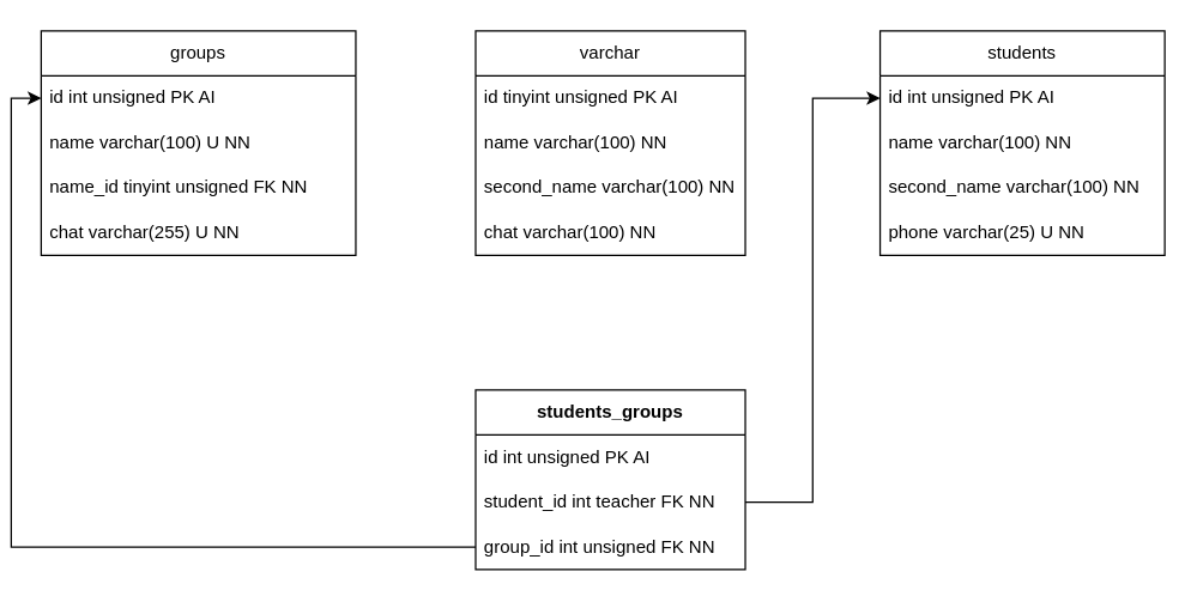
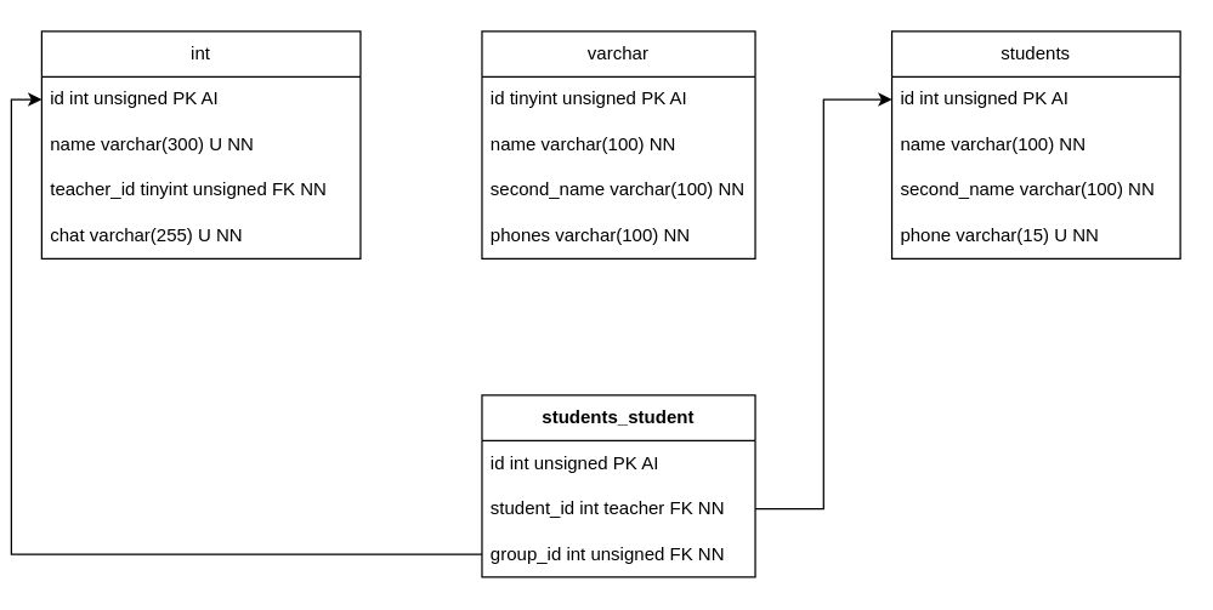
  <mxCell id="0" />
  <mxCell id="1" parent="0" />
- <mxCell id="2" value="groups" style="swimlane;fontStyle=0;childLayout=stackLayout;horizontal=1;startSize=30;horizontalStack=0;resizeParent=1;resizeParentMax=0;resizeLast=0;collapsible=1;marginBottom=0;whiteSpace=wrap;html=1;" parent="1" vertex="1"><mxGeometry x="20" y="20" width="210" height="150" as="geometry" /></mxCell>
+ <mxCell id="2" value="int" style="swimlane;fontStyle=0;childLayout=stackLayout;horizontal=1;startSize=30;horizontalStack=0;resizeParent=1;resizeParentMax=0;resizeLast=0;collapsible=1;marginBottom=0;whiteSpace=wrap;html=1;" parent="1" vertex="1"><mxGeometry x="20" y="20" width="210" height="150" as="geometry" /></mxCell>
  <mxCell id="3" value="id int unsigned PK AI&amp;nbsp;" style="text;strokeColor=none;fillColor=none;align=left;verticalAlign=middle;spacingLeft=4;spacingRight=4;overflow=hidden;points=[[0,0.5],[1,0.5]];portConstraint=eastwest;rotatable=0;whiteSpace=wrap;html=1;" parent="2" vertex="1"><mxGeometry y="30" width="210" height="30" as="geometry" /></mxCell>
- <mxCell id="4" value="name varchar(100) U NN" style="text;strokeColor=none;fillColor=none;align=left;verticalAlign=middle;spacingLeft=4;spacingRight=4;overflow=hidden;points=[[0,0.5],[1,0.5]];portConstraint=eastwest;rotatable=0;whiteSpace=wrap;html=1;" parent="2" vertex="1"><mxGeometry y="60" width="210" height="30" as="geometry" /></mxCell>
- <mxCell id="5" value="name_id tinyint unsigned FK NN" style="text;strokeColor=none;fillColor=none;align=left;verticalAlign=middle;spacingLeft=4;spacingRight=4;overflow=hidden;points=[[0,0.5],[1,0.5]];portConstraint=eastwest;rotatable=0;whiteSpace=wrap;html=1;" parent="2" vertex="1"><mxGeometry y="90" width="210" height="30" as="geometry" /></mxCell>
+ <mxCell id="4" value="name varchar(300) U NN" style="text;strokeColor=none;fillColor=none;align=left;verticalAlign=middle;spacingLeft=4;spacingRight=4;overflow=hidden;points=[[0,0.5],[1,0.5]];portConstraint=eastwest;rotatable=0;whiteSpace=wrap;html=1;" parent="2" vertex="1"><mxGeometry y="60" width="210" height="30" as="geometry" /></mxCell>
+ <mxCell id="5" value="teacher_id tinyint unsigned FK NN" style="text;strokeColor=none;fillColor=none;align=left;verticalAlign=middle;spacingLeft=4;spacingRight=4;overflow=hidden;points=[[0,0.5],[1,0.5]];portConstraint=eastwest;rotatable=0;whiteSpace=wrap;html=1;" parent="2" vertex="1"><mxGeometry y="90" width="210" height="30" as="geometry" /></mxCell>
  <mxCell id="6" value="chat varchar(255) U NN" style="text;strokeColor=none;fillColor=none;align=left;verticalAlign=middle;spacingLeft=4;spacingRight=4;overflow=hidden;points=[[0,0.5],[1,0.5]];portConstraint=eastwest;rotatable=0;whiteSpace=wrap;html=1;" parent="2" vertex="1"><mxGeometry y="120" width="210" height="30" as="geometry" /></mxCell>
  <mxCell id="7" value="varchar" style="swimlane;fontStyle=0;childLayout=stackLayout;horizontal=1;startSize=30;horizontalStack=0;resizeParent=1;resizeParentMax=0;resizeLast=0;collapsible=1;marginBottom=0;whiteSpace=wrap;html=1;" parent="1" vertex="1"><mxGeometry x="310" y="20" width="180" height="150" as="geometry" /></mxCell>
  <mxCell id="8" value="id tinyint&amp;nbsp;unsigned PK AI&amp;nbsp;" style="text;strokeColor=none;fillColor=none;align=left;verticalAlign=middle;spacingLeft=4;spacingRight=4;overflow=hidden;points=[[0,0.5],[1,0.5]];portConstraint=eastwest;rotatable=0;whiteSpace=wrap;html=1;" parent="7" vertex="1"><mxGeometry y="30" width="180" height="30" as="geometry" /></mxCell>
  <mxCell id="9" value="name varchar(100) NN" style="text;strokeColor=none;fillColor=none;align=left;verticalAlign=middle;spacingLeft=4;spacingRight=4;overflow=hidden;points=[[0,0.5],[1,0.5]];portConstraint=eastwest;rotatable=0;whiteSpace=wrap;html=1;" parent="7" vertex="1"><mxGeometry y="60" width="180" height="30" as="geometry" /></mxCell>
  <mxCell id="10" value="second_name varchar(100) NN" style="text;strokeColor=none;fillColor=none;align=left;verticalAlign=middle;spacingLeft=4;spacingRight=4;overflow=hidden;points=[[0,0.5],[1,0.5]];portConstraint=eastwest;rotatable=0;whiteSpace=wrap;html=1;" parent="7" vertex="1"><mxGeometry y="90" width="180" height="30" as="geometry" /></mxCell>
- <mxCell id="11" value="chat varchar(100) NN" style="text;strokeColor=none;fillColor=none;align=left;verticalAlign=middle;spacingLeft=4;spacingRight=4;overflow=hidden;points=[[0,0.5],[1,0.5]];portConstraint=eastwest;rotatable=0;whiteSpace=wrap;html=1;" vertex="1" parent="7"><mxGeometry y="120" width="180" height="30" as="geometry" /></mxCell>
+ <mxCell id="11" value="phones varchar(100) NN" style="text;strokeColor=none;fillColor=none;align=left;verticalAlign=middle;spacingLeft=4;spacingRight=4;overflow=hidden;points=[[0,0.5],[1,0.5]];portConstraint=eastwest;rotatable=0;whiteSpace=wrap;html=1;" vertex="1" parent="7"><mxGeometry y="120" width="180" height="30" as="geometry" /></mxCell>
  <mxCell id="12" value="students" style="swimlane;fontStyle=0;childLayout=stackLayout;horizontal=1;startSize=30;horizontalStack=0;resizeParent=1;resizeParentMax=0;resizeLast=0;collapsible=1;marginBottom=0;whiteSpace=wrap;html=1;" vertex="1" parent="1"><mxGeometry x="580" y="20" width="190" height="150" as="geometry" /></mxCell>
  <mxCell id="13" value="id int unsigned PK AI&amp;nbsp;" style="text;strokeColor=none;fillColor=none;align=left;verticalAlign=middle;spacingLeft=4;spacingRight=4;overflow=hidden;points=[[0,0.5],[1,0.5]];portConstraint=eastwest;rotatable=0;whiteSpace=wrap;html=1;" vertex="1" parent="12"><mxGeometry y="30" width="190" height="30" as="geometry" /></mxCell>
  <mxCell id="14" value="name varchar(100) NN" style="text;strokeColor=none;fillColor=none;align=left;verticalAlign=middle;spacingLeft=4;spacingRight=4;overflow=hidden;points=[[0,0.5],[1,0.5]];portConstraint=eastwest;rotatable=0;whiteSpace=wrap;html=1;" vertex="1" parent="12"><mxGeometry y="60" width="190" height="30" as="geometry" /></mxCell>
  <mxCell id="15" value="second_name varchar(100) NN" style="text;strokeColor=none;fillColor=none;align=left;verticalAlign=middle;spacingLeft=4;spacingRight=4;overflow=hidden;points=[[0,0.5],[1,0.5]];portConstraint=eastwest;rotatable=0;whiteSpace=wrap;html=1;" vertex="1" parent="12"><mxGeometry y="90" width="190" height="30" as="geometry" /></mxCell>
- <mxCell id="16" value="phone varchar(25) U NN" style="text;strokeColor=none;fillColor=none;align=left;verticalAlign=middle;spacingLeft=4;spacingRight=4;overflow=hidden;points=[[0,0.5],[1,0.5]];portConstraint=eastwest;rotatable=0;whiteSpace=wrap;html=1;" vertex="1" parent="12"><mxGeometry y="120" width="190" height="30" as="geometry" /></mxCell>
- <mxCell id="17" value="students_groups" style="swimlane;childLayout=stackLayout;horizontal=1;startSize=30;horizontalStack=0;resizeParent=1;resizeParentMax=0;resizeLast=0;collapsible=1;marginBottom=0;whiteSpace=wrap;html=1;fillColor=default;" vertex="1" parent="1"><mxGeometry x="310" y="260" width="180" height="120" as="geometry" /></mxCell>
+ <mxCell id="16" value="phone varchar(15) U NN" style="text;strokeColor=none;fillColor=none;align=left;verticalAlign=middle;spacingLeft=4;spacingRight=4;overflow=hidden;points=[[0,0.5],[1,0.5]];portConstraint=eastwest;rotatable=0;whiteSpace=wrap;html=1;" vertex="1" parent="12"><mxGeometry y="120" width="190" height="30" as="geometry" /></mxCell>
+ <mxCell id="17" value="students_student" style="swimlane;childLayout=stackLayout;horizontal=1;startSize=30;horizontalStack=0;resizeParent=1;resizeParentMax=0;resizeLast=0;collapsible=1;marginBottom=0;whiteSpace=wrap;html=1;fillColor=default;" vertex="1" parent="1"><mxGeometry x="310" y="260" width="180" height="120" as="geometry" /></mxCell>
  <mxCell id="18" value="id int unsigned PK AI&amp;nbsp;" style="text;strokeColor=light-dark(transparent,#FFFFFF);fillColor=none;align=left;verticalAlign=middle;spacingLeft=4;spacingRight=4;overflow=hidden;points=[[0,0.5],[1,0.5]];portConstraint=eastwest;rotatable=0;whiteSpace=wrap;html=1;" vertex="1" parent="17"><mxGeometry y="30" width="180" height="30" as="geometry" /></mxCell>
  <mxCell id="19" value="student_id int teacher FK NN" style="text;strokeColor=none;fillColor=none;align=left;verticalAlign=middle;spacingLeft=4;spacingRight=4;overflow=hidden;points=[[0,0.5],[1,0.5]];portConstraint=eastwest;rotatable=0;whiteSpace=wrap;html=1;" vertex="1" parent="17"><mxGeometry y="60" width="180" height="30" as="geometry" /></mxCell>
  <mxCell id="20" value="group_id int unsigned FK NN" style="text;strokeColor=none;fillColor=none;align=left;verticalAlign=middle;spacingLeft=4;spacingRight=4;overflow=hidden;points=[[0,0.5],[1,0.5]];portConstraint=eastwest;rotatable=0;whiteSpace=wrap;html=1;" vertex="1" parent="17"><mxGeometry y="90" width="180" height="30" as="geometry" /></mxCell>
  <mxCell id="21" style="edgeStyle=orthogonalEdgeStyle;rounded=0;orthogonalLoop=1;jettySize=auto;html=1;exitX=0;exitY=0.5;exitDx=0;exitDy=0;entryX=0;entryY=0.5;entryDx=0;entryDy=0;" edge="1" parent="1" source="20" target="3"><mxGeometry relative="1" as="geometry" /></mxCell>
  <mxCell id="22" style="edgeStyle=orthogonalEdgeStyle;rounded=0;orthogonalLoop=1;jettySize=auto;html=1;exitX=1;exitY=0.5;exitDx=0;exitDy=0;entryX=0;entryY=0.5;entryDx=0;entryDy=0;" edge="1" parent="1" source="19" target="13"><mxGeometry relative="1" as="geometry" /></mxCell>
